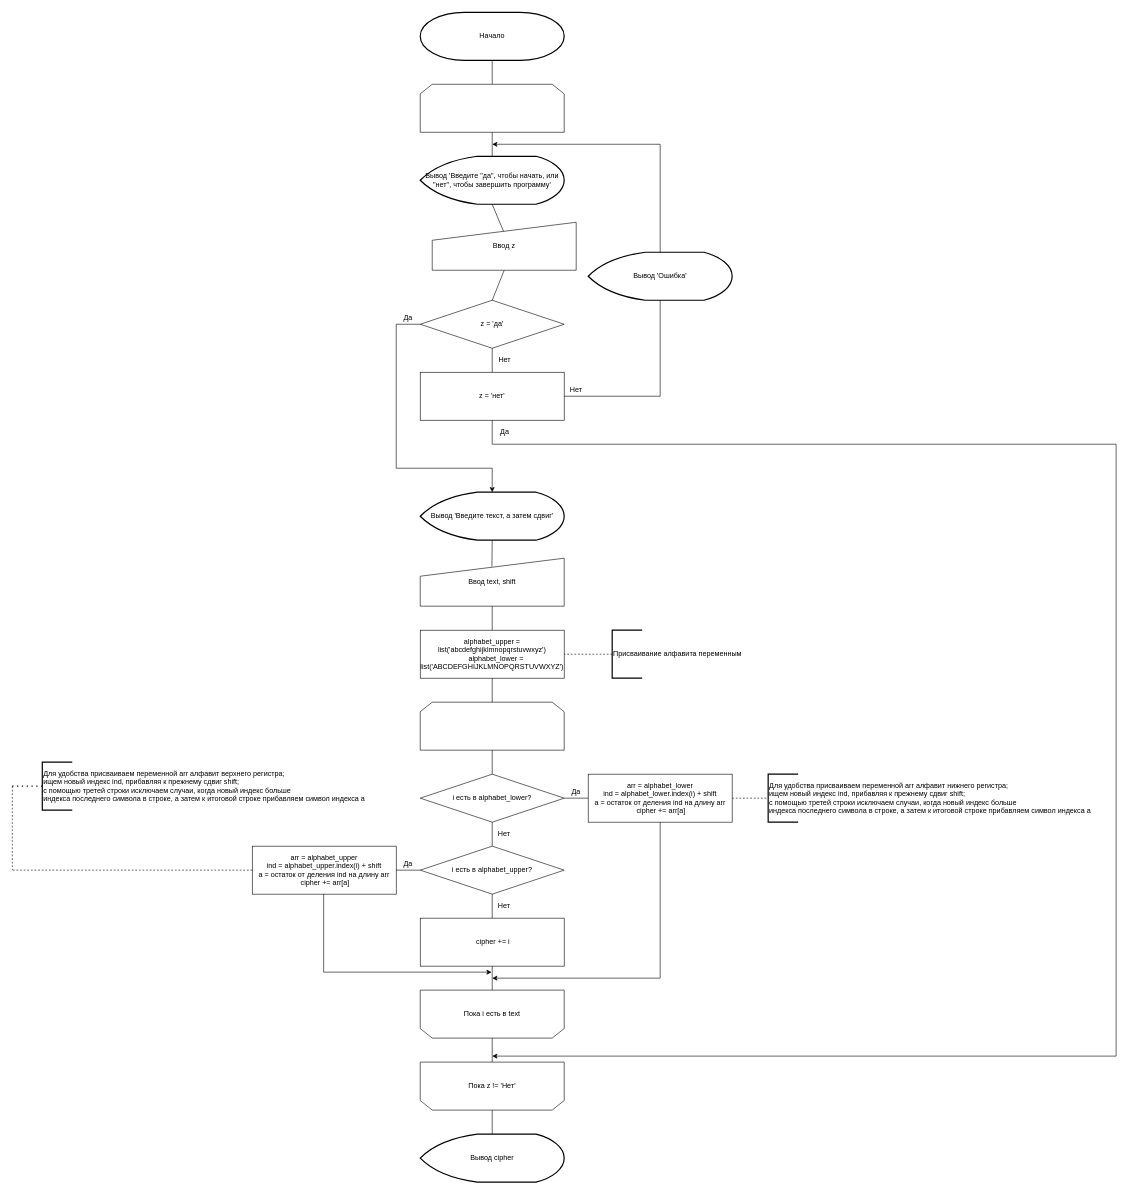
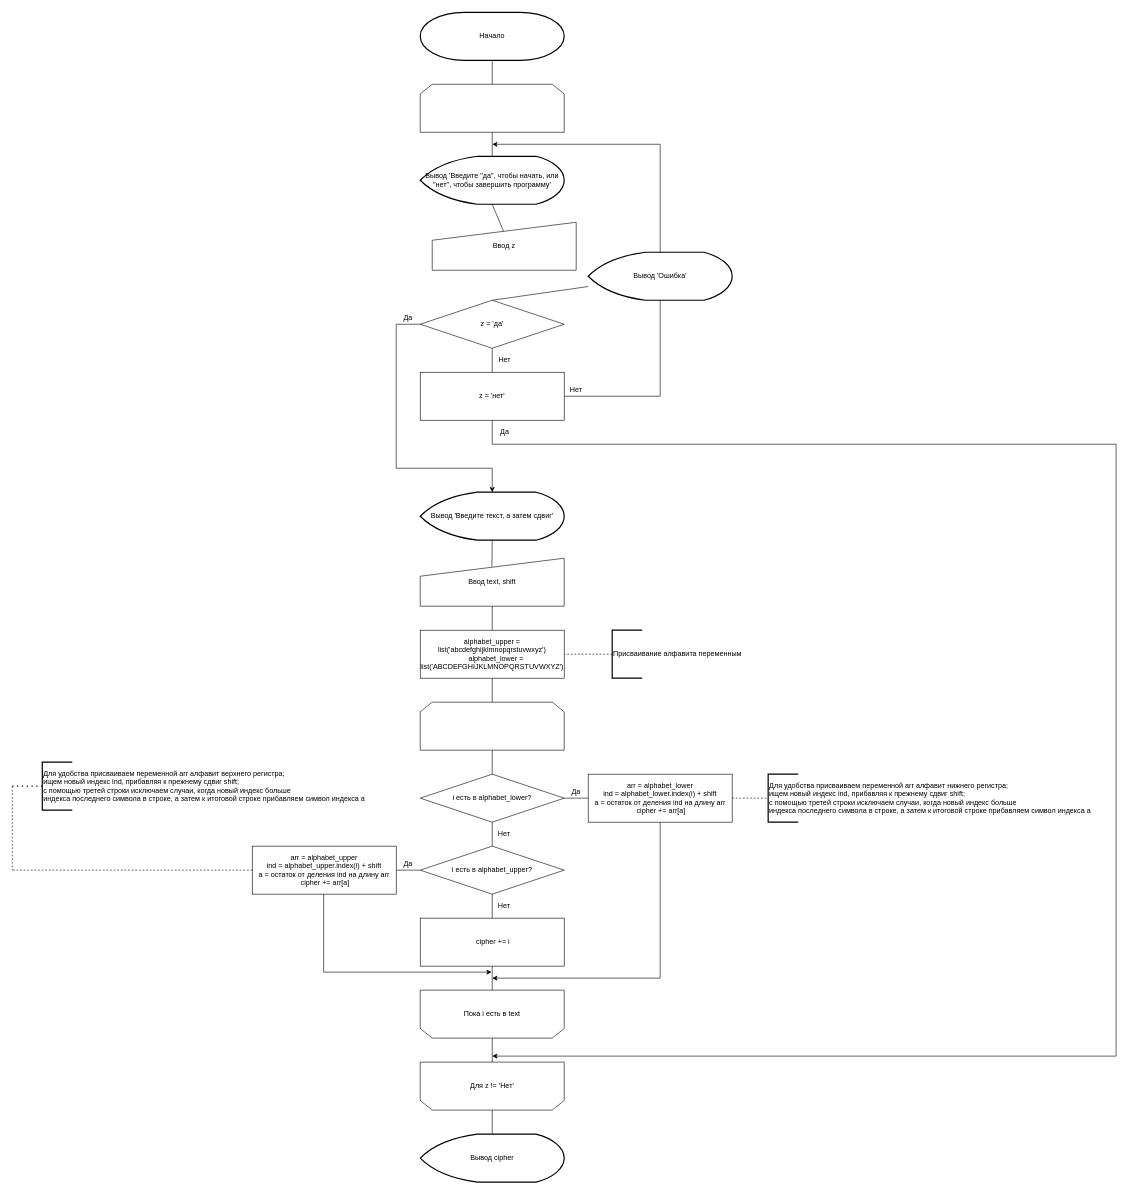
  <mxCell id="0" />
  <mxCell id="1" parent="0" />
  <mxCell id="2" value="Начало" style="strokeWidth=2;html=1;shape=mxgraph.flowchart.terminator;whiteSpace=wrap;" vertex="1" parent="1"><mxGeometry x="700" y="20" width="240" height="80" as="geometry" /></mxCell>
  <mxCell id="3" value="Ввод text, shift" style="shape=manualInput;whiteSpace=wrap;html=1;" vertex="1" parent="1"><mxGeometry x="700" y="930" width="240" height="80" as="geometry" /></mxCell>
  <mxCell id="4" value="" style="endArrow=none;html=1;entryX=0.5;entryY=1;entryDx=0;entryDy=0;entryPerimeter=0;" edge="1" parent="1" target="2"><mxGeometry width="50" height="50" relative="1" as="geometry"><mxPoint x="820" y="140" as="sourcePoint" /><mxPoint x="830" y="290" as="targetPoint" /></mxGeometry></mxCell>
  <mxCell id="5" value="" style="shape=loopLimit;whiteSpace=wrap;html=1;" vertex="1" parent="1"><mxGeometry x="700" y="1170" width="240" height="80" as="geometry" /></mxCell>
  <mxCell id="6" value="Пока i есть в text" style="shape=loopLimit;whiteSpace=wrap;html=1;flipH=0;flipV=1;" vertex="1" parent="1"><mxGeometry x="700" y="1650" width="240" height="80" as="geometry" /></mxCell>
  <mxCell id="7" value="" style="endArrow=none;html=1;" edge="1" parent="1"><mxGeometry width="50" height="50" relative="1" as="geometry"><mxPoint x="820" y="1170" as="sourcePoint" /><mxPoint x="820" y="1130" as="targetPoint" /></mxGeometry></mxCell>
  <mxCell id="8" value="&lt;div&gt;alphabet_upper = list('abcdefghijklmnopqrstuvwxyz')&lt;/div&gt;&lt;div&gt;&amp;nbsp; &amp;nbsp; alphabet_lower = list('ABCDEFGHIJKLMNOPQRSTUVWXYZ')&lt;/div&gt;" style="whiteSpace=wrap;html=1;" vertex="1" parent="1"><mxGeometry x="700" y="1050" width="240" height="80" as="geometry" /></mxCell>
  <mxCell id="9" value="i есть в alphabet_lower?" style="rhombus;whiteSpace=wrap;html=1;" vertex="1" parent="1"><mxGeometry x="700" y="1290" width="240" height="80" as="geometry" /></mxCell>
  <mxCell id="10" value="i есть в alphabet_upper?" style="rhombus;whiteSpace=wrap;html=1;" vertex="1" parent="1"><mxGeometry x="700" y="1410" width="240" height="80" as="geometry" /></mxCell>
  <mxCell id="11" value="" style="endArrow=none;html=1;" edge="1" parent="1"><mxGeometry width="50" height="50" relative="1" as="geometry"><mxPoint x="820" y="1290" as="sourcePoint" /><mxPoint x="820" y="1250" as="targetPoint" /></mxGeometry></mxCell>
  <mxCell id="12" value="" style="endArrow=none;html=1;exitX=0.5;exitY=1;exitDx=0;exitDy=0;entryX=0.5;entryY=0;entryDx=0;entryDy=0;" edge="1" parent="1" source="9" target="10"><mxGeometry width="50" height="50" relative="1" as="geometry"><mxPoint x="810" y="1350" as="sourcePoint" /><mxPoint x="860" y="1300" as="targetPoint" /></mxGeometry></mxCell>
  <mxCell id="13" value="" style="endArrow=none;html=1;entryX=1;entryY=0.5;entryDx=0;entryDy=0;exitX=0;exitY=0.5;exitDx=0;exitDy=0;" edge="1" parent="1" target="9"><mxGeometry width="50" height="50" relative="1" as="geometry"><mxPoint x="980" y="1330" as="sourcePoint" /><mxPoint x="860" y="1300" as="targetPoint" /></mxGeometry></mxCell>
  <mxCell id="14" value="arr = alphabet_lower&lt;br&gt;ind = alphabet_lower.index(i) + shift&lt;br&gt;a = остаток от деления ind на длину arr&lt;br&gt;&amp;nbsp;cipher += arr[a]" style="whiteSpace=wrap;html=1;" vertex="1" parent="1"><mxGeometry x="980" y="1290" width="240" height="80" as="geometry" /></mxCell>
  <mxCell id="15" value="&lt;span&gt;arr = alphabet_upper&lt;/span&gt;&lt;br&gt;&lt;span&gt;ind = alphabet_upper.index(i) + shift&lt;/span&gt;&lt;br&gt;&lt;span&gt;a = остаток от деления ind на длину arr&lt;/span&gt;&lt;br&gt;&lt;span&gt;&amp;nbsp;cipher += arr[a]&lt;/span&gt;" style="whiteSpace=wrap;html=1;" vertex="1" parent="1"><mxGeometry y="1410" width="240" height="80" as="geometry" x="420" /></mxCell>
  <mxCell id="16" value="" style="endArrow=none;html=1;entryX=0.5;entryY=1;entryDx=0;entryDy=0;" edge="1" parent="1"><mxGeometry width="50" height="50" relative="1" as="geometry"><mxPoint x="1100" y="1630" as="sourcePoint" /><mxPoint x="1100" y="1370" as="targetPoint" /></mxGeometry></mxCell>
  <mxCell id="17" value="" style="endArrow=none;html=1;entryX=0;entryY=0.5;entryDx=0;entryDy=0;exitX=1;exitY=0.5;exitDx=0;exitDy=0;" edge="1" parent="1" target="10"><mxGeometry width="50" height="50" relative="1" as="geometry"><mxPoint x="660" y="1450" as="sourcePoint" /><mxPoint x="879" y="1530" as="targetPoint" /></mxGeometry></mxCell>
  <mxCell id="18" value="" style="endArrow=none;html=1;entryX=0.5;entryY=1;entryDx=0;entryDy=0;" edge="1" parent="1" target="10"><mxGeometry width="50" height="50" relative="1" as="geometry"><mxPoint x="820" y="1530" as="sourcePoint" /><mxPoint x="880" y="1530" as="targetPoint" /></mxGeometry></mxCell>
  <mxCell id="19" value="&lt;span&gt;&amp;nbsp;cipher += i&lt;/span&gt;" style="whiteSpace=wrap;html=1;" vertex="1" parent="1"><mxGeometry x="700" y="1530" width="240" height="80" as="geometry" /></mxCell>
  <mxCell id="20" value="" style="endArrow=none;html=1;exitX=0.5;exitY=1;exitDx=0;exitDy=0;entryX=0.5;entryY=0;entryDx=0;entryDy=0;" edge="1" parent="1" source="19" target="6"><mxGeometry width="50" height="50" relative="1" as="geometry"><mxPoint x="830" y="1630" as="sourcePoint" /><mxPoint x="880" y="1580" as="targetPoint" /></mxGeometry></mxCell>
  <mxCell id="21" value="" style="endArrow=none;html=1;" edge="1" parent="1"><mxGeometry width="50" height="50" relative="1" as="geometry"><mxPoint x="539" y="1620" as="sourcePoint" /><mxPoint x="539" y="1490" as="targetPoint" /></mxGeometry></mxCell>
  <mxCell id="22" value="" style="endArrow=classic;html=1;" edge="1" parent="1"><mxGeometry width="50" height="50" relative="1" as="geometry"><mxPoint x="539" y="1620" as="sourcePoint" /><mxPoint x="819" y="1620" as="targetPoint" /></mxGeometry></mxCell>
  <mxCell id="23" value="" style="endArrow=classic;html=1;" edge="1" parent="1"><mxGeometry width="50" height="50" relative="1" as="geometry"><mxPoint x="1100" y="1630" as="sourcePoint" /><mxPoint x="820" y="1630" as="targetPoint" /></mxGeometry></mxCell>
  <mxCell id="24" value="Да" style="text;html=1;strokeColor=none;fillColor=none;align=center;verticalAlign=middle;whiteSpace=wrap;" vertex="1" parent="1"><mxGeometry x="940" y="1310" width="40" height="20" as="geometry" /></mxCell>
  <mxCell id="25" value="Да" style="text;html=1;strokeColor=none;fillColor=none;align=center;verticalAlign=middle;whiteSpace=wrap;" vertex="1" parent="1"><mxGeometry x="660" y="1430" width="40" height="20" as="geometry" /></mxCell>
  <mxCell id="26" value="Нет" style="text;html=1;strokeColor=none;fillColor=none;align=center;verticalAlign=middle;whiteSpace=wrap;" vertex="1" parent="1"><mxGeometry x="820" y="1380" width="40" height="20" as="geometry" /></mxCell>
  <mxCell id="27" value="Нет" style="text;html=1;strokeColor=none;fillColor=none;align=center;verticalAlign=middle;whiteSpace=wrap;" vertex="1" parent="1"><mxGeometry x="820" y="1500" width="40" height="20" as="geometry" /></mxCell>
  <mxCell id="28" value="" style="shape=loopLimit;whiteSpace=wrap;html=1;" vertex="1" parent="1"><mxGeometry x="700" y="140" width="240" height="80" as="geometry" /></mxCell>
  <mxCell id="29" value="" style="endArrow=none;html=1;entryX=0.498;entryY=0.175;entryDx=0;entryDy=0;entryPerimeter=0;" edge="1" parent="1" target="3"><mxGeometry width="50" height="50" relative="1" as="geometry"><mxPoint x="820" y="900" as="sourcePoint" /><mxPoint x="790" y="950" as="targetPoint" /></mxGeometry></mxCell>
  <mxCell id="30" value="" style="endArrow=none;html=1;entryX=0.5;entryY=1;entryDx=0;entryDy=0;exitX=0.5;exitY=0;exitDx=0;exitDy=0;" edge="1" parent="1" source="8" target="3"><mxGeometry width="50" height="50" relative="1" as="geometry"><mxPoint x="740" y="1000" as="sourcePoint" /><mxPoint x="790" y="950" as="targetPoint" /></mxGeometry></mxCell>
  <mxCell id="31" value="Вывод cipher" style="strokeWidth=2;html=1;shape=mxgraph.flowchart.display;whiteSpace=wrap;" vertex="1" parent="1"><mxGeometry x="700" y="1890" width="240" height="80" as="geometry" /></mxCell>
- <mxCell id="32" value="Пока z != 'Нет'" style="shape=loopLimit;whiteSpace=wrap;html=1;flipH=0;flipV=1;" vertex="1" parent="1"><mxGeometry x="700" y="1770" width="240" height="80" as="geometry" /></mxCell>
+ <mxCell id="32" value="Для z != 'Нет'" style="shape=loopLimit;whiteSpace=wrap;html=1;flipH=0;flipV=1;" vertex="1" parent="1"><mxGeometry x="700" y="1770" width="240" height="80" as="geometry" /></mxCell>
  <mxCell id="33" value="" style="endArrow=none;html=1;entryX=0.5;entryY=1;entryDx=0;entryDy=0;exitX=0.5;exitY=0;exitDx=0;exitDy=0;" edge="1" parent="1" source="32" target="6"><mxGeometry width="50" height="50" relative="1" as="geometry"><mxPoint x="740" y="1750" as="sourcePoint" /><mxPoint x="790" y="1700" as="targetPoint" /></mxGeometry></mxCell>
  <mxCell id="34" value="" style="endArrow=none;html=1;exitX=0.5;exitY=1;exitDx=0;exitDy=0;entryX=0.5;entryY=0;entryDx=0;entryDy=0;entryPerimeter=0;" edge="1" parent="1" source="32" target="31"><mxGeometry width="50" height="50" relative="1" as="geometry"><mxPoint x="740" y="1750" as="sourcePoint" /><mxPoint x="790" y="1700" as="targetPoint" /></mxGeometry></mxCell>
  <mxCell id="35" value="Вывод 'Введите &quot;да&quot;, чтобы начать, или &quot;нет&quot;, чтобы завершить программу'" style="strokeWidth=2;html=1;shape=mxgraph.flowchart.display;whiteSpace=wrap;" vertex="1" parent="1"><mxGeometry x="700" y="260" width="240" height="80" as="geometry" /></mxCell>
  <mxCell id="36" value="" style="endArrow=none;html=1;exitX=0.5;exitY=1;exitDx=0;exitDy=0;" edge="1" parent="1" source="28"><mxGeometry width="50" height="50" relative="1" as="geometry"><mxPoint x="760" y="380" as="sourcePoint" /><mxPoint x="820" y="260" as="targetPoint" /></mxGeometry></mxCell>
  <mxCell id="37" value="z = 'да'" style="rhombus;whiteSpace=wrap;html=1;" vertex="1" parent="1"><mxGeometry x="700" y="500" width="240" height="80" as="geometry" /></mxCell>
  <mxCell id="38" value="" style="endArrow=none;html=1;entryX=0.5;entryY=1;entryDx=0;entryDy=0;entryPerimeter=0;exitX=0.499;exitY=0.215;exitDx=0;exitDy=0;exitPerimeter=0;" edge="1" parent="1" source="41" target="35"><mxGeometry width="50" height="50" relative="1" as="geometry"><mxPoint x="820" y="380" as="sourcePoint" /><mxPoint x="670" y="450" as="targetPoint" /></mxGeometry></mxCell>
  <mxCell id="39" value="z = 'нет'" style="whiteSpace=wrap;html=1;rounded=0;" vertex="1" parent="1"><mxGeometry x="700" y="620" width="240" height="80" as="geometry" /></mxCell>
  <mxCell id="40" value="" style="endArrow=none;html=1;entryX=0.5;entryY=1;entryDx=0;entryDy=0;exitX=0.5;exitY=0;exitDx=0;exitDy=0;" edge="1" parent="1" source="39" target="37"><mxGeometry width="50" height="50" relative="1" as="geometry"><mxPoint x="620" y="630" as="sourcePoint" /><mxPoint x="670" y="580" as="targetPoint" /></mxGeometry></mxCell>
  <mxCell id="41" value="Ввод z" style="shape=manualInput;whiteSpace=wrap;html=1;" vertex="1" parent="1"><mxGeometry x="720" y="370" width="240" height="80" as="geometry" /></mxCell>
- <mxCell id="42" value="" style="endArrow=none;html=1;entryX=0.5;entryY=1;entryDx=0;entryDy=0;exitX=0.5;exitY=0;exitDx=0;exitDy=0;" edge="1" parent="1" source="37" target="41"><mxGeometry width="50" height="50" relative="1" as="geometry"><mxPoint x="620" y="630" as="sourcePoint" /><mxPoint x="670" y="580" as="targetPoint" /></mxGeometry></mxCell>
+ <mxCell id="42" value="" style="endArrow=none;html=1;exitX=0.5;exitY=0;exitDx=0;exitDy=0;" edge="1" parent="1" source="37" target="43"><mxGeometry width="50" height="50" relative="1" as="geometry"><mxPoint x="620" y="630" as="sourcePoint" /><mxPoint x="670" y="580" as="targetPoint" /></mxGeometry></mxCell>
  <mxCell id="43" value="Вывод 'Ошибка'" style="strokeWidth=2;html=1;shape=mxgraph.flowchart.display;whiteSpace=wrap;" vertex="1" parent="1"><mxGeometry x="980" y="420" width="240" height="80" as="geometry" /></mxCell>
  <mxCell id="44" value="" style="endArrow=none;html=1;entryX=0.5;entryY=1;entryDx=0;entryDy=0;entryPerimeter=0;" edge="1" parent="1" target="43"><mxGeometry width="50" height="50" relative="1" as="geometry"><mxPoint x="1100" y="660" as="sourcePoint" /><mxPoint x="670" y="520" as="targetPoint" /></mxGeometry></mxCell>
  <mxCell id="45" value="" style="endArrow=none;html=1;exitX=1;exitY=0.5;exitDx=0;exitDy=0;" edge="1" parent="1" source="39"><mxGeometry width="50" height="50" relative="1" as="geometry"><mxPoint x="620" y="570" as="sourcePoint" /><mxPoint x="1100" y="660" as="targetPoint" /></mxGeometry></mxCell>
  <mxCell id="46" value="" style="endArrow=classic;html=1;" edge="1" parent="1"><mxGeometry width="50" height="50" relative="1" as="geometry"><mxPoint x="1100" y="240" as="sourcePoint" /><mxPoint x="820" y="240" as="targetPoint" /></mxGeometry></mxCell>
  <mxCell id="47" value="" style="endArrow=none;html=1;exitX=0.5;exitY=0;exitDx=0;exitDy=0;exitPerimeter=0;" edge="1" parent="1" source="43"><mxGeometry width="50" height="50" relative="1" as="geometry"><mxPoint x="620" y="570" as="sourcePoint" /><mxPoint x="1100" y="240" as="targetPoint" /></mxGeometry></mxCell>
  <mxCell id="48" value="" style="endArrow=none;html=1;entryX=0.5;entryY=1;entryDx=0;entryDy=0;" edge="1" parent="1" target="39"><mxGeometry width="50" height="50" relative="1" as="geometry"><mxPoint x="820" y="740" as="sourcePoint" /><mxPoint x="660" y="580" as="targetPoint" /></mxGeometry></mxCell>
  <mxCell id="49" value="" style="endArrow=none;html=1;" edge="1" parent="1"><mxGeometry width="50" height="50" relative="1" as="geometry"><mxPoint x="1860" y="740" as="sourcePoint" /><mxPoint x="820" y="740" as="targetPoint" /></mxGeometry></mxCell>
  <mxCell id="50" value="Вывод 'Введите текст, а затем сдвиг'" style="strokeWidth=2;html=1;shape=mxgraph.flowchart.display;whiteSpace=wrap;" vertex="1" parent="1"><mxGeometry x="700" y="820" width="240" height="80" as="geometry" /></mxCell>
  <mxCell id="51" value="" style="endArrow=none;html=1;entryX=0;entryY=0.5;entryDx=0;entryDy=0;" edge="1" parent="1" target="37"><mxGeometry width="50" height="50" relative="1" as="geometry"><mxPoint x="660" y="540" as="sourcePoint" /><mxPoint x="700" y="550" as="targetPoint" /></mxGeometry></mxCell>
  <mxCell id="52" value="" style="endArrow=none;html=1;" edge="1" parent="1"><mxGeometry width="50" height="50" relative="1" as="geometry"><mxPoint x="660" y="780" as="sourcePoint" /><mxPoint x="660" y="540" as="targetPoint" /></mxGeometry></mxCell>
  <mxCell id="53" value="" style="endArrow=none;html=1;" edge="1" parent="1"><mxGeometry width="50" height="50" relative="1" as="geometry"><mxPoint x="660" y="780" as="sourcePoint" /><mxPoint x="820" y="780" as="targetPoint" /></mxGeometry></mxCell>
  <mxCell id="54" value="" style="endArrow=classic;html=1;entryX=0.5;entryY=0;entryDx=0;entryDy=0;entryPerimeter=0;" edge="1" parent="1" target="50"><mxGeometry width="50" height="50" relative="1" as="geometry"><mxPoint x="820" y="780" as="sourcePoint" /><mxPoint x="660" y="730" as="targetPoint" /></mxGeometry></mxCell>
  <mxCell id="55" value="Да" style="text;html=1;strokeColor=none;fillColor=none;align=center;verticalAlign=middle;whiteSpace=wrap;rounded=0;" vertex="1" parent="1"><mxGeometry x="660" y="520" width="40" height="20" as="geometry" /></mxCell>
  <mxCell id="56" value="Нет" style="text;html=1;strokeColor=none;fillColor=none;align=center;verticalAlign=middle;whiteSpace=wrap;rounded=0;" vertex="1" parent="1"><mxGeometry x="821" y="590" width="40" height="20" as="geometry" /></mxCell>
  <mxCell id="57" value="Нет" style="text;html=1;strokeColor=none;fillColor=none;align=center;verticalAlign=middle;whiteSpace=wrap;rounded=0;" vertex="1" parent="1"><mxGeometry x="940" y="640" width="40" height="20" as="geometry" /></mxCell>
  <mxCell id="58" value="Да" style="text;html=1;strokeColor=none;fillColor=none;align=center;verticalAlign=middle;whiteSpace=wrap;rounded=0;" vertex="1" parent="1"><mxGeometry x="821" y="710" width="40" height="20" as="geometry" /></mxCell>
  <mxCell id="59" value="" style="endArrow=none;html=1;" edge="1" parent="1"><mxGeometry width="50" height="50" relative="1" as="geometry"><mxPoint x="1860" y="1760" as="sourcePoint" /><mxPoint x="1860" y="740" as="targetPoint" /></mxGeometry></mxCell>
  <mxCell id="60" value="" style="endArrow=classic;html=1;" edge="1" parent="1"><mxGeometry width="50" height="50" relative="1" as="geometry"><mxPoint x="1860" y="1760" as="sourcePoint" /><mxPoint x="820" y="1760" as="targetPoint" /></mxGeometry></mxCell>
  <mxCell id="61" value="Присваивание алфавита переменным" style="strokeWidth=2;html=1;shape=mxgraph.flowchart.annotation_1;align=left;pointerEvents=1;" vertex="1" parent="1"><mxGeometry x="1020" y="1050" width="50" height="80" as="geometry" /></mxCell>
  <mxCell id="62" value="" style="endArrow=none;dashed=1;html=1;entryX=1;entryY=0.5;entryDx=0;entryDy=0;exitX=0;exitY=0.5;exitDx=0;exitDy=0;exitPerimeter=0;" edge="1" parent="1" source="61" target="8"><mxGeometry width="50" height="50" relative="1" as="geometry"><mxPoint x="740" y="960" as="sourcePoint" /><mxPoint x="790" y="910" as="targetPoint" /></mxGeometry></mxCell>
  <mxCell id="63" value="Для удобства присваиваем переменной arr алфавит нижнего регистра;&lt;br&gt;ищем новый индекс ind, прибавляя к прежнему сдвиг shift;&lt;br&gt;с помощью третей строки исключаем случаи, когда новый индекс больше&lt;br&gt;индекса последнего символа в строке, а затем к итоговой строке прибавляем символ индекса а" style="strokeWidth=2;html=1;shape=mxgraph.flowchart.annotation_1;align=left;pointerEvents=1;" vertex="1" parent="1"><mxGeometry x="1280" y="1290" width="50" height="80" as="geometry" /></mxCell>
  <mxCell id="64" value="Для удобства присваиваем переменной arr алфавит верхнего регистра;&lt;br&gt;ищем новый индекс ind, прибавляя к прежнему сдвиг shift;&lt;br&gt;с помощью третей строки исключаем случаи, когда новый индекс больше&lt;br&gt;индекса последнего символа в строке, а затем к итоговой строке прибавляем символ индекса а" style="strokeWidth=2;html=1;shape=mxgraph.flowchart.annotation_1;align=left;pointerEvents=1;rotation=0;" vertex="1" parent="1"><mxGeometry x="70" y="1270" width="50" height="80" as="geometry" /></mxCell>
  <mxCell id="65" value="" style="endArrow=none;dashed=1;html=1;exitX=0;exitY=0.5;exitDx=0;exitDy=0;" edge="1" parent="1" source="15"><mxGeometry width="50" height="50" relative="1" as="geometry"><mxPoint x="630" y="1320" as="sourcePoint" /><mxPoint x="20" y="1450" as="targetPoint" /></mxGeometry></mxCell>
  <mxCell id="66" value="" style="endArrow=none;dashed=1;html=1;entryX=0;entryY=0.5;entryDx=0;entryDy=0;entryPerimeter=0;" edge="1" parent="1" target="63"><mxGeometry width="50" height="50" relative="1" as="geometry"><mxPoint x="1220" y="1330" as="sourcePoint" /><mxPoint x="1270" y="1270" as="targetPoint" /></mxGeometry></mxCell>
  <mxCell id="67" value="" style="endArrow=none;dashed=1;html=1;dashPattern=1 3;strokeWidth=2;exitX=0;exitY=0.5;exitDx=0;exitDy=0;exitPerimeter=0;" edge="1" parent="1" source="64"><mxGeometry width="50" height="50" relative="1" as="geometry"><mxPoint x="590" y="1290" as="sourcePoint" /><mxPoint x="20" y="1310" as="targetPoint" /></mxGeometry></mxCell>
  <mxCell id="68" value="" style="endArrow=none;dashed=1;html=1;" edge="1" parent="1"><mxGeometry width="50" height="50" relative="1" as="geometry"><mxPoint x="20" y="1310" as="sourcePoint" /><mxPoint x="20" y="1450" as="targetPoint" /></mxGeometry></mxCell>
